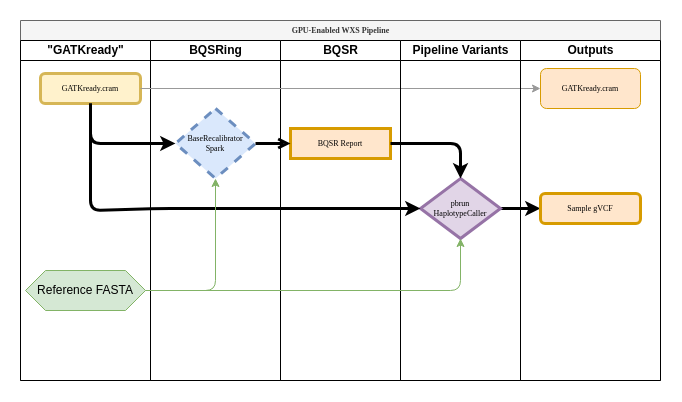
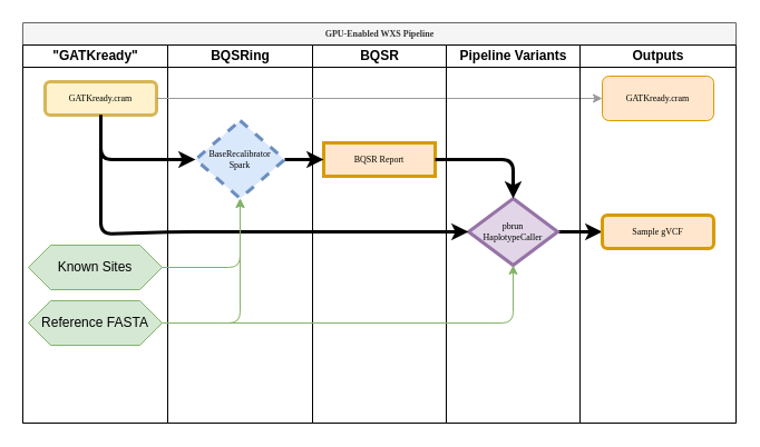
  <mxCell id="0" />
  <mxCell id="1" parent="0" />
  <mxCell id="2" value="GPU-Enabled WXS Pipeline" style="swimlane;html=1;childLayout=stackLayout;startSize=20;rounded=0;shadow=0;labelBackgroundColor=none;strokeWidth=1;fontFamily=Verdana;fontSize=8;align=center;fillColor=#f5f5f5;fontColor=#333333;strokeColor=#666666;" parent="1" vertex="1"><mxGeometry x="20" y="20" width="640" height="360" as="geometry" /></mxCell>
  <mxCell id="3" value="&quot;GATKready&quot;" style="swimlane;html=1;startSize=20;" parent="2" vertex="1"><mxGeometry y="20" width="130" height="340" as="geometry" /></mxCell>
  <mxCell id="4" value="GATKready.cram" style="rounded=1;whiteSpace=wrap;html=1;shadow=0;labelBackgroundColor=none;strokeWidth=3;fontFamily=Verdana;fontSize=8;align=center;fillColor=#fff2cc;strokeColor=#d6b656;" parent="3" vertex="1"><mxGeometry x="20" y="33" width="100" height="30" as="geometry" /></mxCell>
+ <mxCell id="5" value="Known Sites" style="shape=hexagon;perimeter=hexagonPerimeter2;whiteSpace=wrap;html=1;fixedSize=1;fillColor=#d5e8d4;strokeColor=#82b366;" parent="3" vertex="1"><mxGeometry x="5" y="180" width="120" height="40" as="geometry" /></mxCell>
  <mxCell id="6" value="Reference FASTA" style="shape=hexagon;perimeter=hexagonPerimeter2;whiteSpace=wrap;html=1;fixedSize=1;fillColor=#d5e8d4;strokeColor=#82b366;" parent="3" vertex="1"><mxGeometry x="5" y="230" width="120" height="40" as="geometry" /></mxCell>
  <mxCell id="7" value="BQSRing" style="swimlane;html=1;startSize=20;" parent="2" vertex="1"><mxGeometry x="130" y="20" width="130" height="340" as="geometry" /></mxCell>
  <mxCell id="8" style="edgeStyle=orthogonalEdgeStyle;rounded=1;orthogonalLoop=1;jettySize=auto;html=1;exitX=0.5;exitY=1;exitDx=0;exitDy=0;" parent="7" edge="1"><mxGeometry relative="1" as="geometry"><mxPoint x="80" y="203" as="sourcePoint" /><mxPoint x="80" y="203" as="targetPoint" /></mxGeometry></mxCell>
  <mxCell id="9" value="BaseRecalibrator&lt;br&gt;Spark" style="rhombus;whiteSpace=wrap;html=1;rounded=0;shadow=0;labelBackgroundColor=none;strokeWidth=3;fontFamily=Verdana;fontSize=8;align=center;fillColor=#dae8fc;strokeColor=#6c8ebf;dashed=1;" parent="7" vertex="1"><mxGeometry x="25" y="68" width="80" height="70" as="geometry" /></mxCell>
  <mxCell id="10" value="BQSR" style="swimlane;html=1;startSize=20;" parent="2" vertex="1"><mxGeometry x="260" y="20" width="120" height="340" as="geometry" /></mxCell>
  <mxCell id="11" value="BQSR Report" style="whiteSpace=wrap;html=1;shadow=0;labelBackgroundColor=none;strokeWidth=3;fontFamily=Verdana;fontSize=8;align=center;fillColor=#ffe6cc;strokeColor=#d79b00;rounded=0;" parent="10" vertex="1"><mxGeometry x="10" y="88" width="100" height="30" as="geometry" /></mxCell>
  <mxCell id="12" value="" style="edgeStyle=orthogonalEdgeStyle;rounded=0;orthogonalLoop=1;jettySize=auto;html=1;fillColor=#f5f5f5;strokeColor=#999999;exitX=1;exitY=0.5;exitDx=0;exitDy=0;" parent="2" source="4" target="22" edge="1"><mxGeometry relative="1" as="geometry"><mxPoint x="475" y="68" as="sourcePoint" /></mxGeometry></mxCell>
- <mxCell id="13" value="" style="edgeStyle=orthogonalEdgeStyle;rounded=0;orthogonalLoop=1;jettySize=auto;html=1;strokeWidth=3;endArrow=open;" parent="2" source="9" target="11" edge="1"><mxGeometry relative="1" as="geometry" /></mxCell>
+ <mxCell id="13" value="" style="edgeStyle=orthogonalEdgeStyle;rounded=0;orthogonalLoop=1;jettySize=auto;html=1;strokeWidth=3;" parent="2" source="9" target="11" edge="1"><mxGeometry relative="1" as="geometry" /></mxCell>
  <mxCell id="14" value="" style="edgeStyle=orthogonalEdgeStyle;rounded=1;orthogonalLoop=1;jettySize=auto;html=1;strokeWidth=3;" parent="2" source="17" target="21" edge="1"><mxGeometry relative="1" as="geometry" /></mxCell>
  <mxCell id="15" value="" style="edgeStyle=orthogonalEdgeStyle;rounded=1;orthogonalLoop=1;jettySize=auto;html=1;entryX=0;entryY=0.5;entryDx=0;entryDy=0;strokeWidth=3;" parent="2" source="4" target="9" edge="1"><mxGeometry relative="1" as="geometry"><Array as="points"><mxPoint x="70" y="123" /></Array></mxGeometry></mxCell>
  <mxCell id="16" value="Pipeline Variants" style="swimlane;html=1;startSize=20;" parent="2" vertex="1"><mxGeometry x="380" y="20" width="120" height="340" as="geometry" /></mxCell>
  <mxCell id="17" value="pbrun&lt;br&gt;HaplotypeCaller" style="rhombus;whiteSpace=wrap;html=1;rounded=0;shadow=0;labelBackgroundColor=none;strokeWidth=3;fontFamily=Verdana;fontSize=8;align=center;fillColor=#e1d5e7;strokeColor=#9673a6;" parent="16" vertex="1"><mxGeometry x="20" y="138" width="80" height="60" as="geometry" /></mxCell>
  <mxCell id="18" value="" style="endArrow=classic;html=1;rounded=1;exitX=0.5;exitY=1;exitDx=0;exitDy=0;entryX=0;entryY=0.5;entryDx=0;entryDy=0;strokeWidth=3;" parent="2" source="4" target="17" edge="1"><mxGeometry width="50" height="50" relative="1" as="geometry"><mxPoint x="310" y="173" as="sourcePoint" /><mxPoint x="190" y="313" as="targetPoint" /><Array as="points"><mxPoint x="70" y="190" /><mxPoint x="140" y="188" /><mxPoint x="300" y="188" /></Array></mxGeometry></mxCell>
  <mxCell id="19" value="" style="edgeStyle=orthogonalEdgeStyle;rounded=1;orthogonalLoop=1;jettySize=auto;html=1;strokeWidth=3;entryX=0.5;entryY=0;entryDx=0;entryDy=0;" parent="2" source="11" target="17" edge="1"><mxGeometry relative="1" as="geometry"><Array as="points"><mxPoint x="440" y="123" /></Array></mxGeometry></mxCell>
  <mxCell id="20" value="Outputs" style="swimlane;html=1;startSize=20;" parent="2" vertex="1"><mxGeometry x="500" y="20" width="140" height="340" as="geometry" /></mxCell>
  <mxCell id="21" value="Sample gVCF" style="rounded=1;whiteSpace=wrap;html=1;shadow=0;labelBackgroundColor=none;strokeWidth=3;fontFamily=Verdana;fontSize=8;align=center;fillColor=#ffe6cc;strokeColor=#d79b00;" parent="20" vertex="1"><mxGeometry x="20" y="153" width="100" height="30" as="geometry" /></mxCell>
  <mxCell id="22" value="GATKready.cram" style="rounded=1;whiteSpace=wrap;html=1;shadow=0;labelBackgroundColor=none;strokeWidth=1;fontFamily=Verdana;fontSize=8;align=center;fillColor=#ffe6cc;strokeColor=#d79b00;" parent="20" vertex="1"><mxGeometry x="20" y="28" width="100" height="40" as="geometry" /></mxCell>
  <mxCell id="23" value="" style="edgeStyle=orthogonalEdgeStyle;rounded=1;orthogonalLoop=1;jettySize=auto;html=1;entryX=0;entryY=0.25;entryDx=0;entryDy=0;entryPerimeter=0;" parent="2" edge="1"><mxGeometry relative="1" as="geometry"><Array as="points"><mxPoint x="1010" y="160" /></Array><mxPoint x="1020" y="160" as="targetPoint" /></mxGeometry></mxCell>
  <mxCell id="24" value="" style="edgeStyle=orthogonalEdgeStyle;rounded=1;orthogonalLoop=1;jettySize=auto;html=1;" parent="2" edge="1"><mxGeometry relative="1" as="geometry"><mxPoint x="1460.0" y="100.0" as="targetPoint" /></mxGeometry></mxCell>
  <mxCell id="25" value="" style="edgeStyle=orthogonalEdgeStyle;rounded=1;orthogonalLoop=1;jettySize=auto;html=1;" parent="2" edge="1"><mxGeometry relative="1" as="geometry"><mxPoint x="1460.0" y="180" as="targetPoint" /></mxGeometry></mxCell>
  <mxCell id="26" value="" style="edgeStyle=orthogonalEdgeStyle;rounded=1;orthogonalLoop=1;jettySize=auto;html=1;" parent="2" edge="1"><mxGeometry relative="1" as="geometry"><mxPoint x="1460.0" y="260" as="targetPoint" /></mxGeometry></mxCell>
  <mxCell id="27" value="" style="edgeStyle=orthogonalEdgeStyle;rounded=1;orthogonalLoop=1;jettySize=auto;html=1;" parent="2" edge="1"><mxGeometry relative="1" as="geometry"><mxPoint x="1560.0" y="100" as="sourcePoint" /></mxGeometry></mxCell>
  <mxCell id="28" style="edgeStyle=orthogonalEdgeStyle;rounded=1;orthogonalLoop=1;jettySize=auto;html=1;exitX=1;exitY=0.5;exitDx=0;exitDy=0;entryX=0;entryY=0.5;entryDx=0;entryDy=0;" parent="2" edge="1"><mxGeometry relative="1" as="geometry"><Array as="points"><mxPoint x="1730" y="590" /><mxPoint x="1730" y="485" /></Array><mxPoint x="1700.0" y="590" as="sourcePoint" /></mxGeometry></mxCell>
+ <mxCell id="29" value="" style="endArrow=classic;html=1;rounded=1;strokeColor=#82b366;strokeWidth=1;fillColor=#d5e8d4;entryX=0.5;entryY=1;entryDx=0;entryDy=0;exitX=1;exitY=0.5;exitDx=0;exitDy=0;" parent="2" source="5" target="9" edge="1"><mxGeometry width="50" height="50" relative="1" as="geometry"><mxPoint x="200" y="313" as="sourcePoint" /><mxPoint x="160" y="123" as="targetPoint" /><Array as="points"><mxPoint x="195" y="220" /></Array></mxGeometry></mxCell>
  <mxCell id="30" value="" style="endArrow=classic;html=1;rounded=1;strokeColor=#82b366;strokeWidth=1;fillColor=#d5e8d4;entryX=0.5;entryY=1;entryDx=0;entryDy=0;exitX=1;exitY=0.5;exitDx=0;exitDy=0;" parent="2" source="6" target="9" edge="1"><mxGeometry width="50" height="50" relative="1" as="geometry"><mxPoint x="210" y="240" as="sourcePoint" /><mxPoint x="280" y="128" as="targetPoint" /><Array as="points"><mxPoint x="195" y="270" /></Array></mxGeometry></mxCell>
  <mxCell id="31" value="" style="endArrow=classic;html=1;rounded=1;strokeColor=#82b366;strokeWidth=1;fillColor=#d5e8d4;entryX=0.5;entryY=1;entryDx=0;entryDy=0;exitX=1;exitY=0.5;exitDx=0;exitDy=0;" parent="2" source="6" target="17" edge="1"><mxGeometry width="50" height="50" relative="1" as="geometry"><mxPoint x="130" y="220" as="sourcePoint" /><mxPoint x="260" y="118" as="targetPoint" /><Array as="points"><mxPoint x="440" y="270" /></Array></mxGeometry></mxCell>
